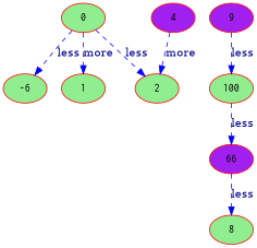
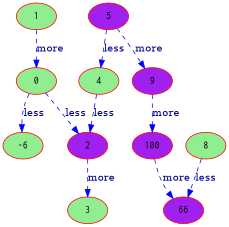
  digraph {
    node [color=Red fillcolor=purple fontname=Courier shape=ellipse style=filled]
    edge [color=Blue fontcolor=darkblue style=dashed]
    n1 [fillcolor=lightgreen label=-6]
    n2 [fillcolor=lightgreen label=0]
    n3 [fillcolor=lightgreen label=1]
-   n4 [fillcolor=lightgreen label=2]
-   n6 [label=4]
+   n4 [label=2]
+   n5 [fillcolor=lightgreen label=3]
+   n6 [fillcolor=lightgreen label=4]
+   n7 [label=5]
    n8 [label=9]
-   n9 [fillcolor=lightgreen label=100]
+   n9 [label=100]
    n10 [fillcolor=lightgreen label=8]
    n11 [label=66]
    n2 -> n1 [label=less]
-   n2 -> n3 [label=more]
+   n3 -> n2 [label=more]
    n2 -> n4 [label=less]
-   n6 -> n4 [label=more]
-   n8 -> n9 [label=less]
-   n9 -> n11 [label=less]
-   n11 -> n10 [label=less]
+   n4 -> n5 [label=more]
+   n6 -> n4 [label=less]
+   n7 -> n6 [label=less]
+   n7 -> n8 [label=more]
+   n8 -> n9 [label=more]
+   n9 -> n11 [label=more]
+   n10 -> n11 [label=less]
  }
